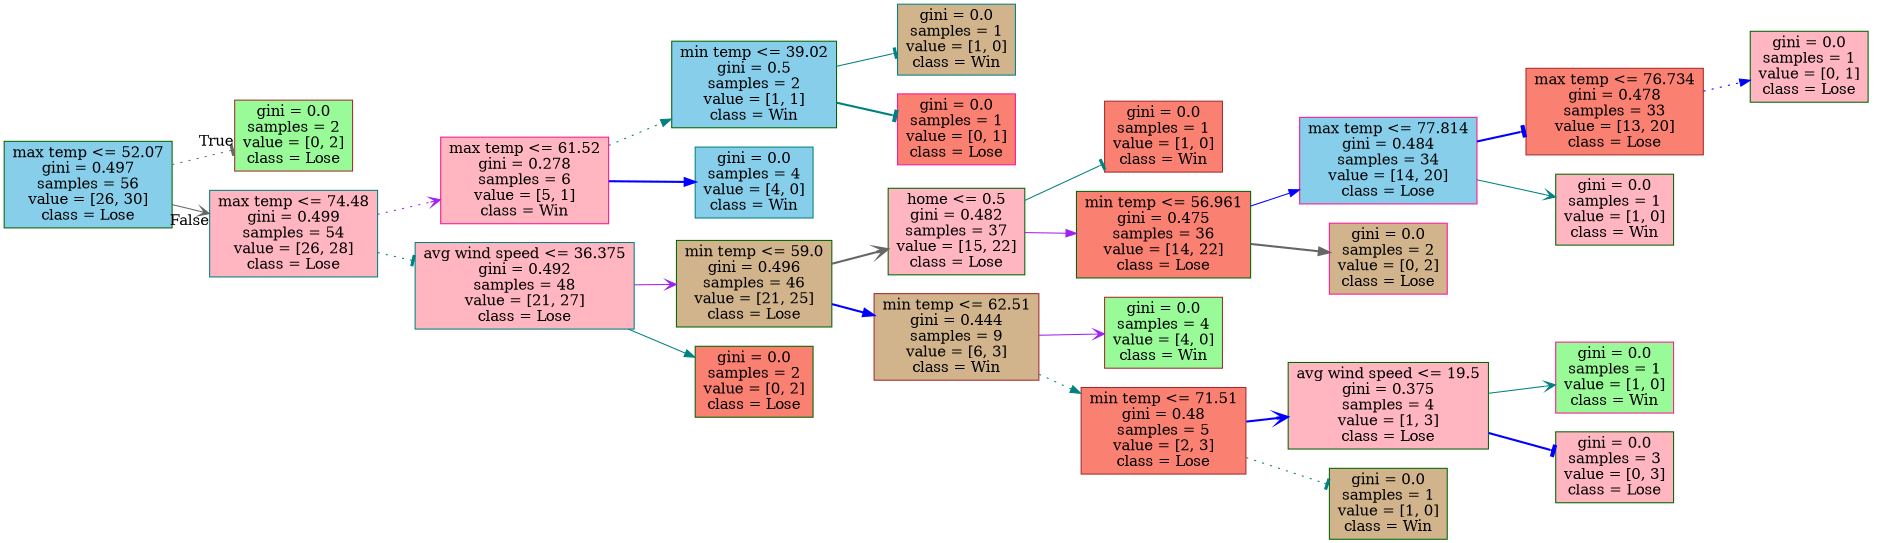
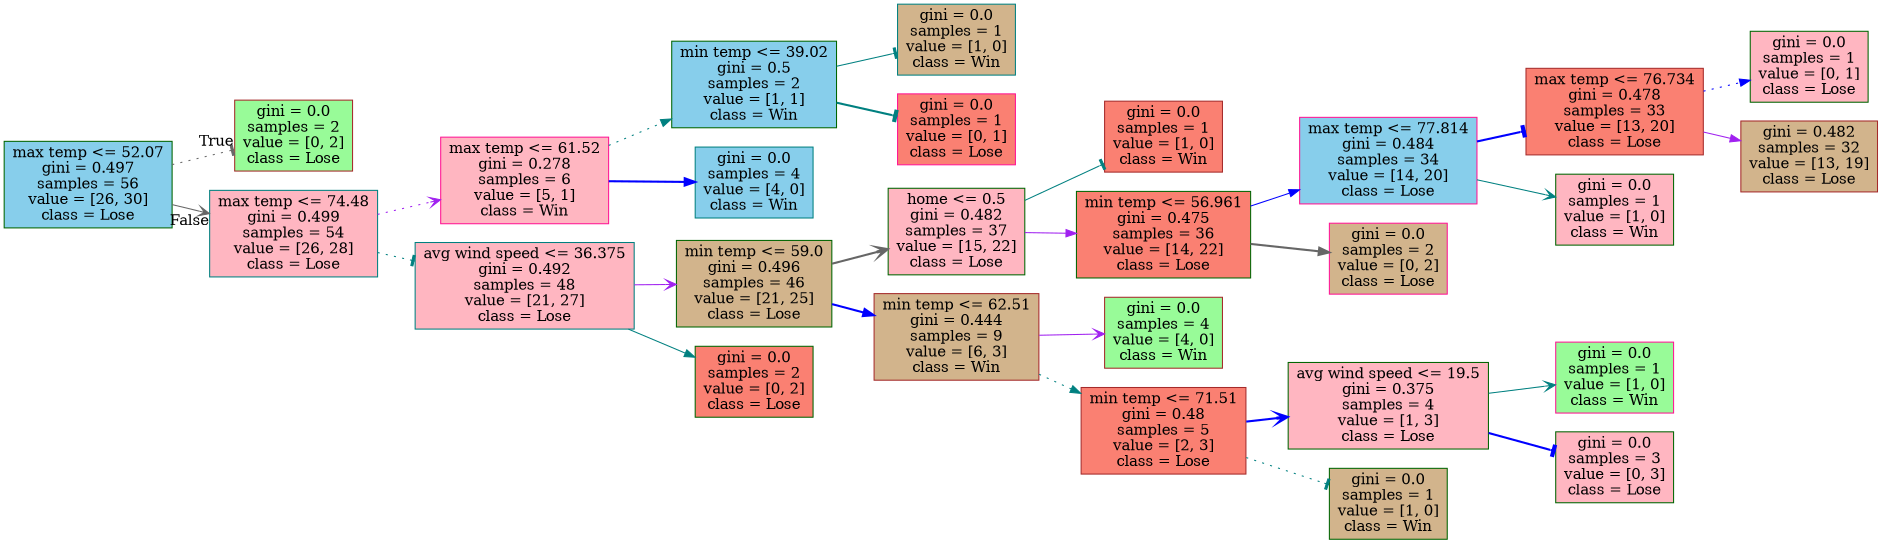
  digraph {
    rankdir=LR
    node [shape=box style=filled fillcolor=lightpink color=darkgreen]
    edge [color=teal style=solid arrowhead=normal]
    n1 [label="max temp <= 52.07\ngini = 0.497\nsamples = 56\nvalue = [26, 30]\nclass = Lose" fillcolor=skyblue]
    n2 [label="gini = 0.0\nsamples = 2\nvalue = [0, 2]\nclass = Lose" fillcolor=palegreen color=brown]
    n3 [label="max temp <= 74.48\ngini = 0.499\nsamples = 54\nvalue = [26, 28]\nclass = Lose" color=teal]
    n4 [label="max temp <= 61.52\ngini = 0.278\nsamples = 6\nvalue = [5, 1]\nclass = Win" color=deeppink]
    n5 [label="avg wind speed <= 36.375\ngini = 0.492\nsamples = 48\nvalue = [21, 27]\nclass = Lose" color=teal]
    n6 [label="min temp <= 39.02\ngini = 0.5\nsamples = 2\nvalue = [1, 1]\nclass = Win" fillcolor=skyblue]
    n7 [label="gini = 0.0\nsamples = 4\nvalue = [4, 0]\nclass = Win" fillcolor=skyblue color=teal]
    n8 [label="gini = 0.0\nsamples = 1\nvalue = [1, 0]\nclass = Win" fillcolor=tan color=teal]
    n9 [label="gini = 0.0\nsamples = 1\nvalue = [0, 1]\nclass = Lose" fillcolor=salmon color=deeppink]
    n10 [label="min temp <= 59.0\ngini = 0.496\nsamples = 46\nvalue = [21, 25]\nclass = Lose" fillcolor=tan]
    n11 [label="gini = 0.0\nsamples = 2\nvalue = [0, 2]\nclass = Lose" fillcolor=salmon]
    n12 [label="home <= 0.5\ngini = 0.482\nsamples = 37\nvalue = [15, 22]\nclass = Lose"]
    n13 [label="min temp <= 62.51\ngini = 0.444\nsamples = 9\nvalue = [6, 3]\nclass = Win" fillcolor=tan color=brown]
    n14 [label="gini = 0.0\nsamples = 1\nvalue = [1, 0]\nclass = Win" fillcolor=salmon color=brown]
    n15 [label="min temp <= 56.961\ngini = 0.475\nsamples = 36\nvalue = [14, 22]\nclass = Lose" fillcolor=salmon]
    n16 [label="max temp <= 77.814\ngini = 0.484\nsamples = 34\nvalue = [14, 20]\nclass = Lose" fillcolor=skyblue color=deeppink]
    n17 [label="gini = 0.0\nsamples = 2\nvalue = [0, 2]\nclass = Lose" fillcolor=tan color=deeppink]
    n18 [label="max temp <= 76.734\ngini = 0.478\nsamples = 33\nvalue = [13, 20]\nclass = Lose" fillcolor=salmon color=brown]
    n19 [label="gini = 0.0\nsamples = 1\nvalue = [1, 0]\nclass = Win"]
    n20 [label="gini = 0.0\nsamples = 1\nvalue = [0, 1]\nclass = Lose"]
+   n21 [label="gini = 0.482\nsamples = 32\nvalue = [13, 19]\nclass = Lose" fillcolor=tan color=brown]
    n22 [label="gini = 0.0\nsamples = 4\nvalue = [4, 0]\nclass = Win" fillcolor=palegreen color=brown]
    n23 [label="min temp <= 71.51\ngini = 0.48\nsamples = 5\nvalue = [2, 3]\nclass = Lose" fillcolor=salmon color=brown]
    n24 [label="avg wind speed <= 19.5\ngini = 0.375\nsamples = 4\nvalue = [1, 3]\nclass = Lose"]
    n25 [label="gini = 0.0\nsamples = 1\nvalue = [1, 0]\nclass = Win" fillcolor=tan]
    n26 [label="gini = 0.0\nsamples = 1\nvalue = [1, 0]\nclass = Win" fillcolor=palegreen color=deeppink]
    n27 [label="gini = 0.0\nsamples = 3\nvalue = [0, 3]\nclass = Lose"]
    n1 -> n2 [headlabel=True labelangle=45 labeldistance=2.5 color=gray40 style=dotted arrowhead=tee]
    n1 -> n3 [headlabel=False labelangle=-45 labeldistance=2.5 color=gray40 arrowhead=vee]
    n3 -> n4 [color=purple style=dotted arrowhead=vee]
    n3 -> n5 [style=dotted arrowhead=tee]
    n4 -> n6 [style=dotted]
    n4 -> n7 [color=blue style=bold]
    n5 -> n10 [color=purple arrowhead=vee]
    n5 -> n11
    n6 -> n8 [arrowhead=tee]
    n6 -> n9 [style=bold arrowhead=tee]
    n10 -> n12 [color=gray40 style=bold arrowhead=vee]
    n10 -> n13 [color=blue style=bold]
    n12 -> n14 [arrowhead=tee]
    n12 -> n15 [color=purple]
    n13 -> n22 [color=purple arrowhead=vee]
    n13 -> n23 [style=dotted]
    n15 -> n16 [color=blue]
    n15 -> n17 [color=gray40 style=bold]
    n16 -> n18 [color=blue style=bold arrowhead=tee]
    n16 -> n19 [arrowhead=vee]
    n18 -> n20 [color=blue style=dotted]
+   n18 -> n21 [color=purple]
    n23 -> n24 [color=blue style=bold arrowhead=vee]
    n23 -> n25 [style=dotted arrowhead=tee]
    n24 -> n26 [arrowhead=vee]
    n24 -> n27 [color=blue style=bold arrowhead=tee]
  }
